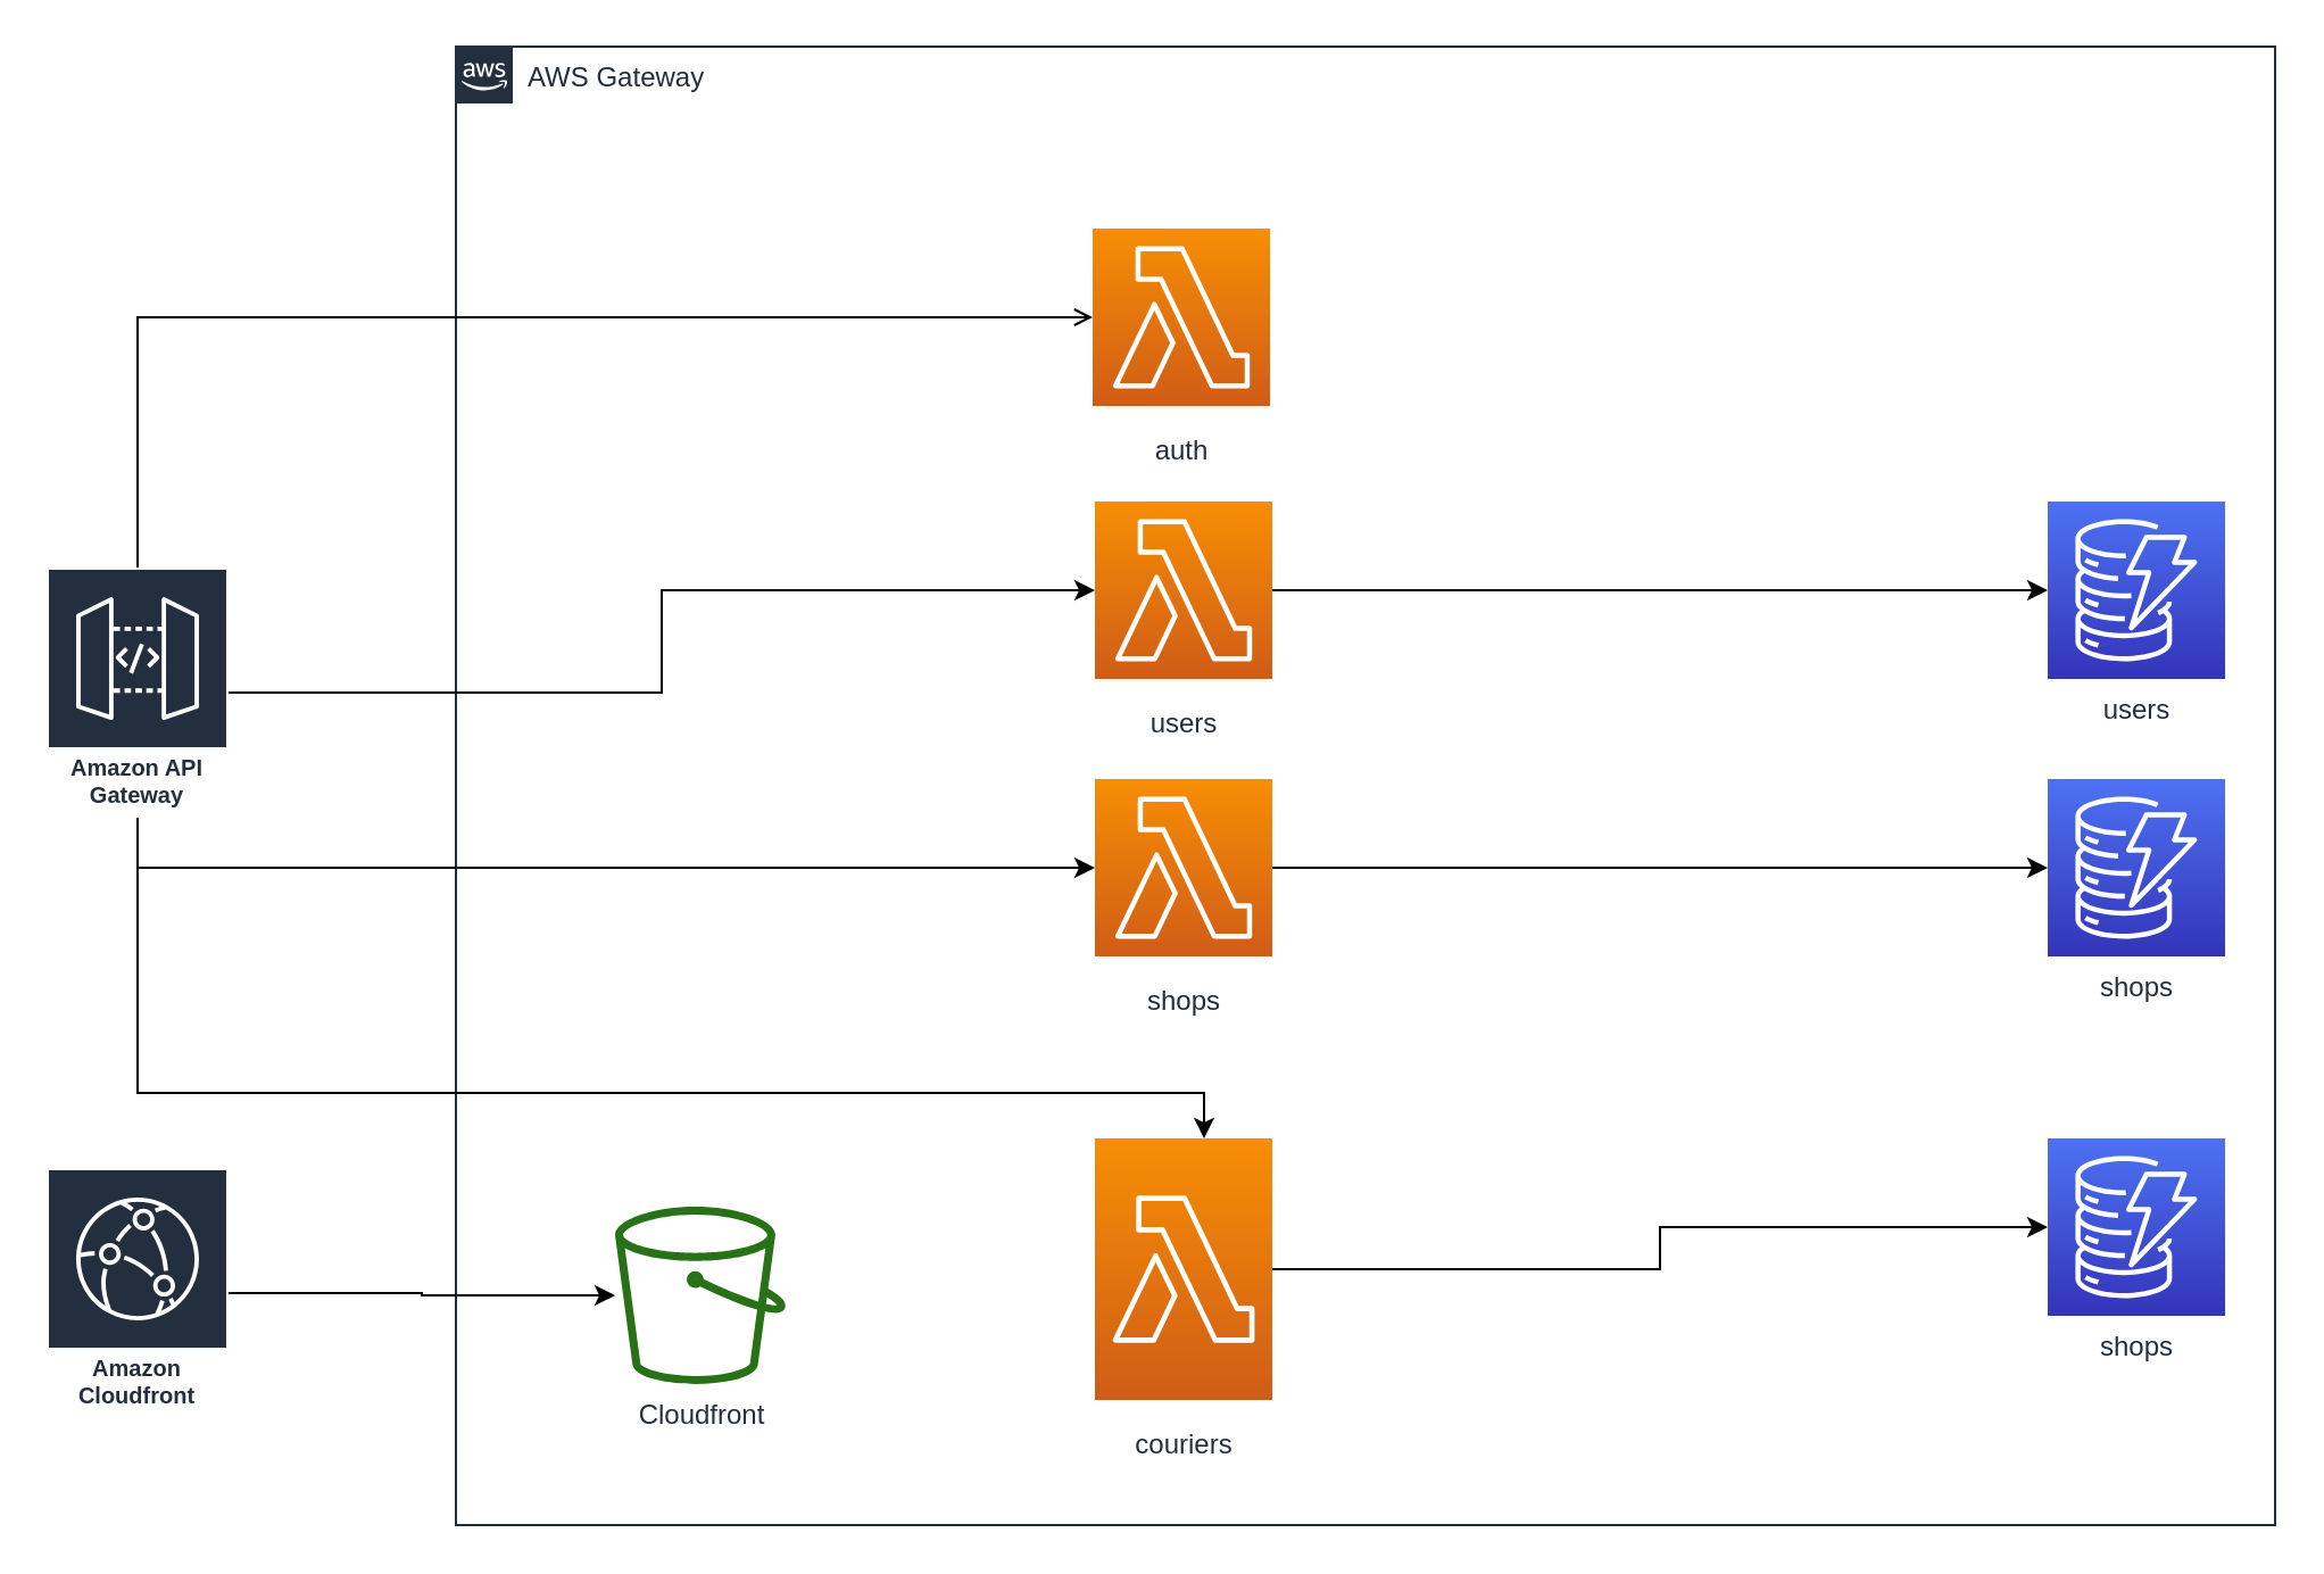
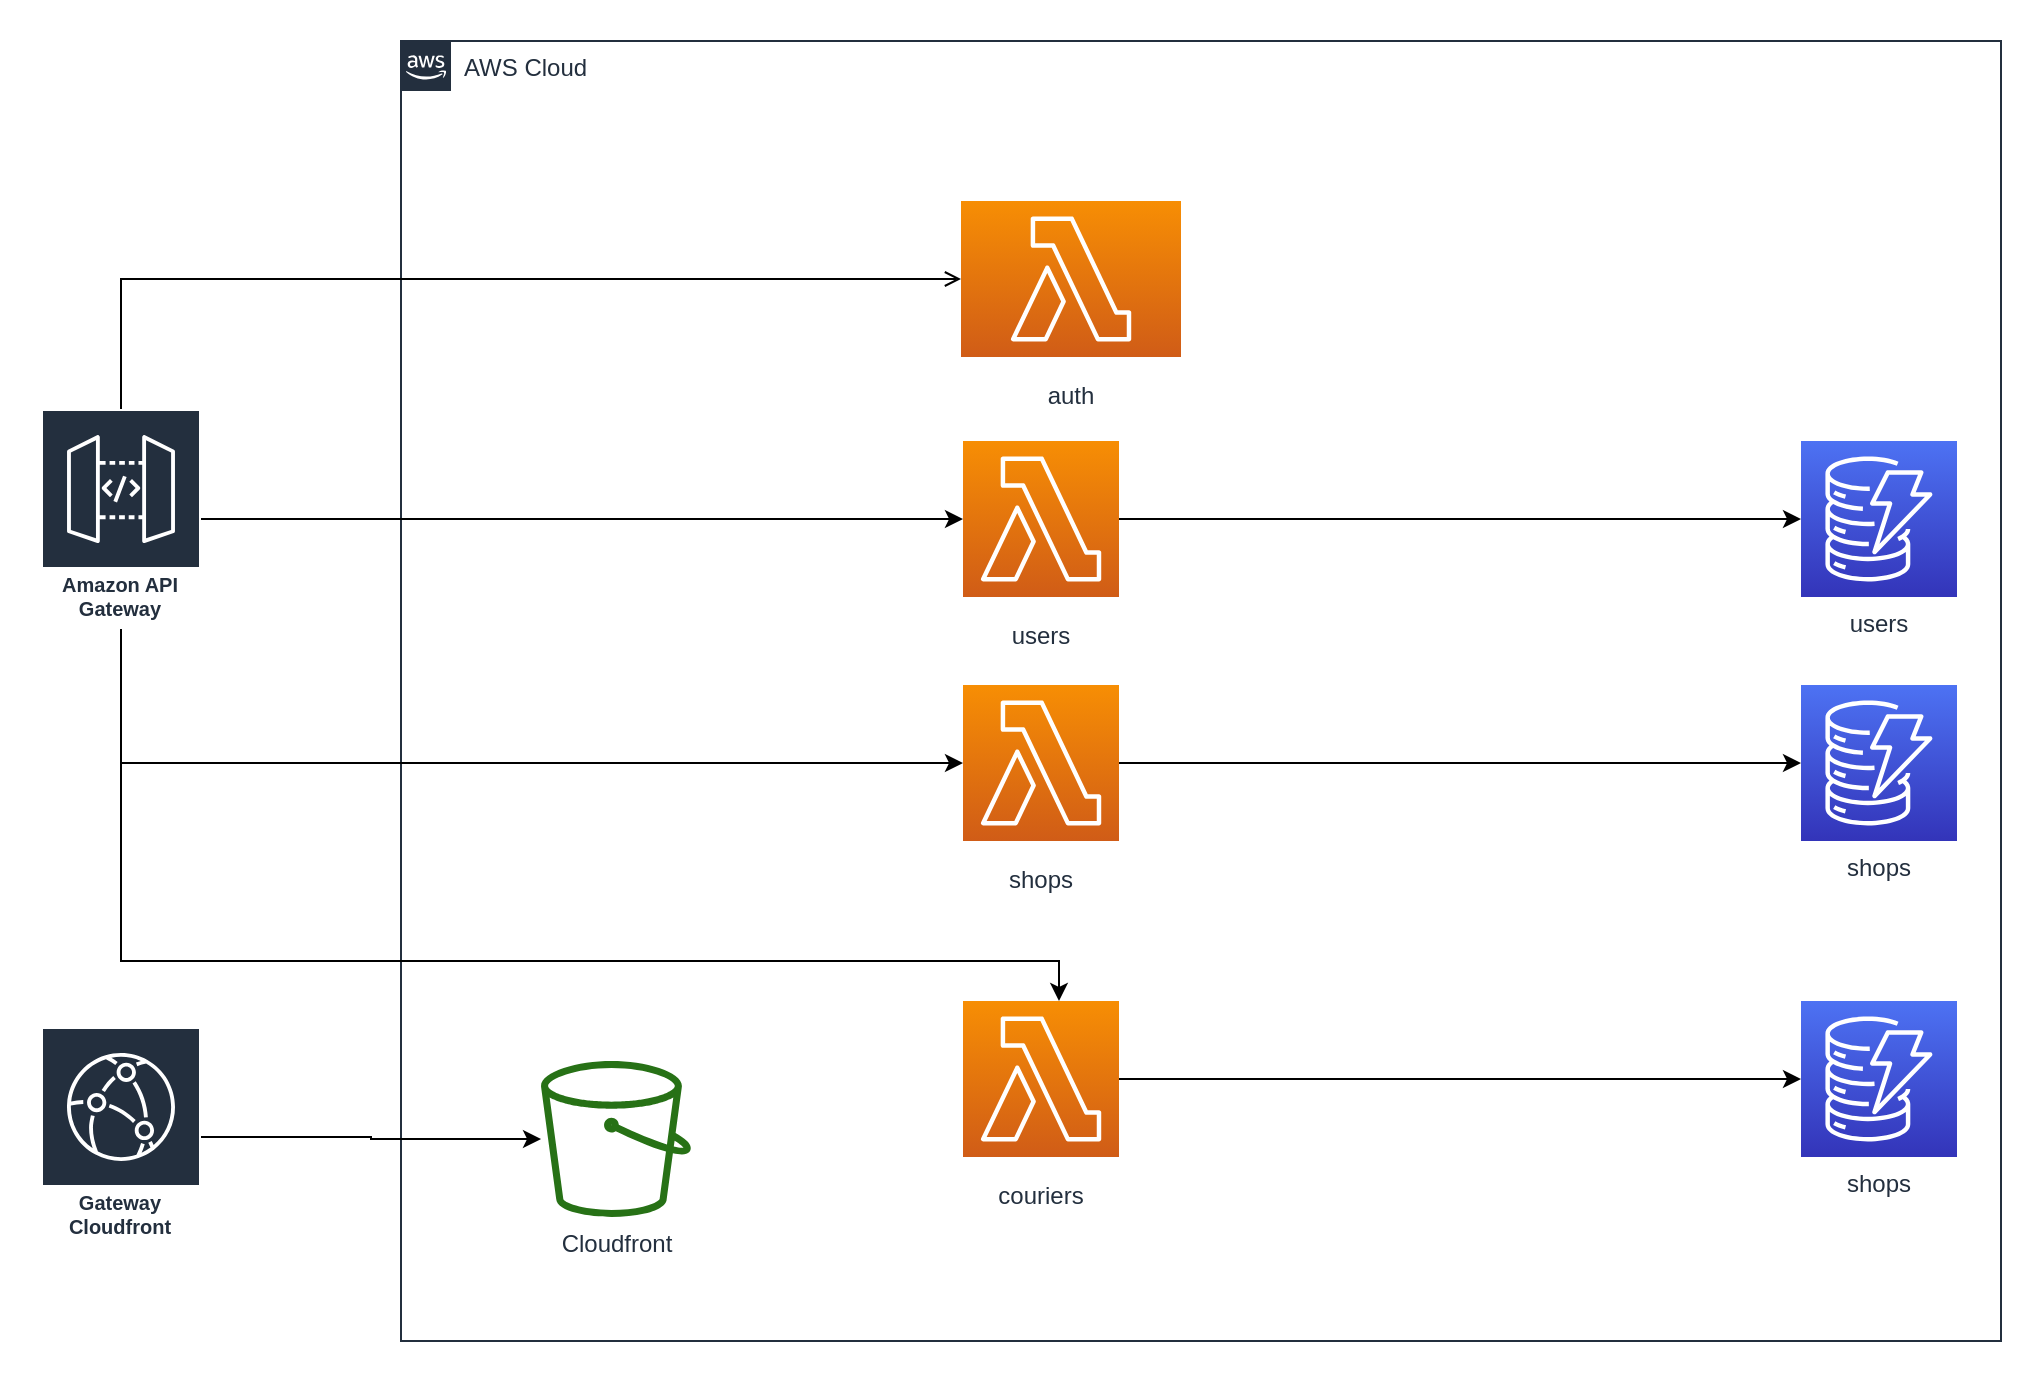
  <mxCell id="0" />
  <mxCell id="1" parent="0" />
- <mxCell id="2" value="AWS Gateway" style="points=[[0,0],[0.25,0],[0.5,0],[0.75,0],[1,0],[1,0.25],[1,0.5],[1,0.75],[1,1],[0.75,1],[0.5,1],[0.25,1],[0,1],[0,0.75],[0,0.5],[0,0.25]];outlineConnect=0;gradientColor=none;html=1;whiteSpace=wrap;fontSize=12;fontStyle=0;shape=mxgraph.aws4.group;grIcon=mxgraph.aws4.group_aws_cloud_alt;strokeColor=#232F3E;fillColor=none;verticalAlign=top;align=left;spacingLeft=30;fontColor=#232F3E;dashed=0;labelBackgroundColor=#ffffff;" parent="1" vertex="1"><mxGeometry x="200" y="20" width="800" height="650" as="geometry" /></mxCell>
+ <mxCell id="2" value="AWS Cloud" style="points=[[0,0],[0.25,0],[0.5,0],[0.75,0],[1,0],[1,0.25],[1,0.5],[1,0.75],[1,1],[0.75,1],[0.5,1],[0.25,1],[0,1],[0,0.75],[0,0.5],[0,0.25]];outlineConnect=0;gradientColor=none;html=1;whiteSpace=wrap;fontSize=12;fontStyle=0;shape=mxgraph.aws4.group;grIcon=mxgraph.aws4.group_aws_cloud_alt;strokeColor=#232F3E;fillColor=none;verticalAlign=top;align=left;spacingLeft=30;fontColor=#232F3E;dashed=0;labelBackgroundColor=#ffffff;" parent="1" vertex="1"><mxGeometry x="200" y="20" width="800" height="650" as="geometry" /></mxCell>
  <mxCell id="3" style="edgeStyle=orthogonalEdgeStyle;rounded=0;orthogonalLoop=1;jettySize=auto;html=1;" edge="1" parent="1" source="4" target="5"><mxGeometry relative="1" as="geometry"><mxPoint x="880" y="470.03" as="targetPoint" /></mxGeometry></mxCell>
  <mxCell id="4" value="&lt;div&gt;users&lt;/div&gt;" style="outlineConnect=0;fontColor=#232F3E;gradientColor=#F78E04;gradientDirection=north;fillColor=#D05C17;strokeColor=#ffffff;dashed=0;verticalLabelPosition=bottom;verticalAlign=top;align=center;html=1;fontSize=12;fontStyle=0;aspect=fixed;shape=mxgraph.aws4.resourceIcon;resIcon=mxgraph.aws4.lambda;labelBackgroundColor=#ffffff;spacingTop=6;" parent="1" vertex="1"><mxGeometry x="481" y="220" width="78" height="78" as="geometry" /></mxCell>
  <mxCell id="5" value="users" style="outlineConnect=0;fontColor=#232F3E;gradientColor=#4D72F3;gradientDirection=north;fillColor=#3334B9;strokeColor=#ffffff;dashed=0;verticalLabelPosition=bottom;verticalAlign=top;align=center;html=1;fontSize=12;fontStyle=0;aspect=fixed;shape=mxgraph.aws4.resourceIcon;resIcon=mxgraph.aws4.dynamodb;labelBackgroundColor=#ffffff;" parent="1" vertex="1"><mxGeometry x="900" y="220" width="78" height="78" as="geometry" /></mxCell>
  <mxCell id="6" value="Cloudfront" style="outlineConnect=0;fontColor=#232F3E;gradientColor=none;fillColor=#277116;strokeColor=none;dashed=0;verticalLabelPosition=bottom;verticalAlign=top;align=center;html=1;fontSize=12;fontStyle=0;aspect=fixed;pointerEvents=1;shape=mxgraph.aws4.bucket;labelBackgroundColor=#ffffff;" parent="1" vertex="1"><mxGeometry x="270" y="530" width="75" height="78" as="geometry" /></mxCell>
  <mxCell id="7" style="edgeStyle=orthogonalEdgeStyle;rounded=0;orthogonalLoop=1;jettySize=auto;html=1;" edge="1" parent="1" source="11" target="15"><mxGeometry relative="1" as="geometry"><Array as="points"><mxPoint x="60" y="381" /></Array></mxGeometry></mxCell>
  <mxCell id="8" style="edgeStyle=orthogonalEdgeStyle;rounded=0;orthogonalLoop=1;jettySize=auto;html=1;" edge="1" parent="1" source="11" target="17"><mxGeometry relative="1" as="geometry"><Array as="points"><mxPoint x="60" y="480" /><mxPoint x="529" y="480" /></Array></mxGeometry></mxCell>
  <mxCell id="9" style="edgeStyle=orthogonalEdgeStyle;rounded=0;orthogonalLoop=1;jettySize=auto;html=1;" edge="1" parent="1" source="11" target="4"><mxGeometry relative="1" as="geometry" /></mxCell>
  <mxCell id="10" style="edgeStyle=orthogonalEdgeStyle;rounded=0;orthogonalLoop=1;jettySize=auto;html=1;endArrow=open;" edge="1" parent="1" source="11" target="20"><mxGeometry relative="1" as="geometry"><Array as="points"><mxPoint x="60" y="139" /></Array></mxGeometry></mxCell>
- <mxCell id="11" value="Amazon API Gateway" style="outlineConnect=0;fontColor=#232F3E;gradientColor=none;strokeColor=#ffffff;fillColor=#232F3E;dashed=0;verticalLabelPosition=middle;verticalAlign=bottom;align=center;html=1;whiteSpace=wrap;fontSize=10;fontStyle=1;spacing=3;shape=mxgraph.aws4.productIcon;prIcon=mxgraph.aws4.api_gateway;" vertex="1" parent="1"><mxGeometry x="20" y="249" width="80" height="110" as="geometry" /></mxCell>
+ <mxCell id="11" value="Amazon API Gateway" style="outlineConnect=0;fontColor=#232F3E;gradientColor=none;strokeColor=#ffffff;fillColor=#232F3E;dashed=0;verticalLabelPosition=middle;verticalAlign=bottom;align=center;html=1;whiteSpace=wrap;fontSize=10;fontStyle=1;spacing=3;shape=mxgraph.aws4.productIcon;prIcon=mxgraph.aws4.api_gateway;" vertex="1" parent="1"><mxGeometry x="20" y="204" width="80" height="110" as="geometry" /></mxCell>
  <mxCell id="12" style="edgeStyle=orthogonalEdgeStyle;rounded=0;orthogonalLoop=1;jettySize=auto;html=1;" edge="1" parent="1" source="13" target="6"><mxGeometry relative="1" as="geometry" /></mxCell>
- <mxCell id="13" value="Amazon Cloudfront" style="outlineConnect=0;fontColor=#232F3E;gradientColor=none;strokeColor=#ffffff;fillColor=#232F3E;dashed=0;verticalLabelPosition=middle;verticalAlign=bottom;align=center;html=1;whiteSpace=wrap;fontSize=10;fontStyle=1;spacing=3;shape=mxgraph.aws4.productIcon;prIcon=mxgraph.aws4.cloudfront;" vertex="1" parent="1"><mxGeometry x="20" y="513" width="80" height="110" as="geometry" /></mxCell>
+ <mxCell id="13" value="Gateway Cloudfront" style="outlineConnect=0;fontColor=#232F3E;gradientColor=none;strokeColor=#ffffff;fillColor=#232F3E;dashed=0;verticalLabelPosition=middle;verticalAlign=bottom;align=center;html=1;whiteSpace=wrap;fontSize=10;fontStyle=1;spacing=3;shape=mxgraph.aws4.productIcon;prIcon=mxgraph.aws4.cloudfront;" vertex="1" parent="1"><mxGeometry x="20" y="513" width="80" height="110" as="geometry" /></mxCell>
  <mxCell id="14" style="edgeStyle=orthogonalEdgeStyle;rounded=0;orthogonalLoop=1;jettySize=auto;html=1;" edge="1" parent="1" source="15" target="18"><mxGeometry relative="1" as="geometry"><mxPoint x="840" y="540" as="targetPoint" /><Array as="points"><mxPoint x="760" y="381" /><mxPoint x="760" y="381" /></Array></mxGeometry></mxCell>
  <mxCell id="15" value="shops" style="outlineConnect=0;fontColor=#232F3E;gradientColor=#F78E04;gradientDirection=north;fillColor=#D05C17;strokeColor=#ffffff;dashed=0;verticalLabelPosition=bottom;verticalAlign=top;align=center;html=1;fontSize=12;fontStyle=0;aspect=fixed;shape=mxgraph.aws4.resourceIcon;resIcon=mxgraph.aws4.lambda;labelBackgroundColor=#ffffff;spacingTop=6;" vertex="1" parent="1"><mxGeometry x="481" y="342" width="78" height="78" as="geometry" /></mxCell>
  <mxCell id="16" style="edgeStyle=orthogonalEdgeStyle;rounded=0;orthogonalLoop=1;jettySize=auto;html=1;" edge="1" parent="1" source="17" target="19"><mxGeometry relative="1" as="geometry" /></mxCell>
- <mxCell id="17" value="couriers" style="outlineConnect=0;fontColor=#232F3E;gradientColor=#F78E04;gradientDirection=north;fillColor=#D05C17;strokeColor=#ffffff;dashed=0;verticalLabelPosition=bottom;verticalAlign=top;align=center;html=1;fontSize=12;fontStyle=0;aspect=fixed;shape=mxgraph.aws4.resourceIcon;resIcon=mxgraph.aws4.lambda;labelBackgroundColor=#ffffff;spacingTop=6;" vertex="1" parent="1"><mxGeometry x="481" y="500" width="78" height="115" as="geometry" /></mxCell>
+ <mxCell id="17" value="couriers" style="outlineConnect=0;fontColor=#232F3E;gradientColor=#F78E04;gradientDirection=north;fillColor=#D05C17;strokeColor=#ffffff;dashed=0;verticalLabelPosition=bottom;verticalAlign=top;align=center;html=1;fontSize=12;fontStyle=0;aspect=fixed;shape=mxgraph.aws4.resourceIcon;resIcon=mxgraph.aws4.lambda;labelBackgroundColor=#ffffff;spacingTop=6;" vertex="1" parent="1"><mxGeometry x="481" y="500" width="78" height="78" as="geometry" /></mxCell>
  <mxCell id="18" value="shops" style="outlineConnect=0;fontColor=#232F3E;gradientColor=#4D72F3;gradientDirection=north;fillColor=#3334B9;strokeColor=#ffffff;dashed=0;verticalLabelPosition=bottom;verticalAlign=top;align=center;html=1;fontSize=12;fontStyle=0;aspect=fixed;shape=mxgraph.aws4.resourceIcon;resIcon=mxgraph.aws4.dynamodb;labelBackgroundColor=#ffffff;" vertex="1" parent="1"><mxGeometry x="900" y="342" width="78" height="78" as="geometry" /></mxCell>
  <mxCell id="19" value="shops" style="outlineConnect=0;fontColor=#232F3E;gradientColor=#4D72F3;gradientDirection=north;fillColor=#3334B9;strokeColor=#ffffff;dashed=0;verticalLabelPosition=bottom;verticalAlign=top;align=center;html=1;fontSize=12;fontStyle=0;aspect=fixed;shape=mxgraph.aws4.resourceIcon;resIcon=mxgraph.aws4.dynamodb;labelBackgroundColor=#ffffff;" vertex="1" parent="1"><mxGeometry x="900" y="500" width="78" height="78" as="geometry" /></mxCell>
- <mxCell id="20" value="auth" style="outlineConnect=0;fontColor=#232F3E;gradientColor=#F78E04;gradientDirection=north;fillColor=#D05C17;strokeColor=#ffffff;dashed=0;verticalLabelPosition=bottom;verticalAlign=top;align=center;html=1;fontSize=12;fontStyle=0;aspect=fixed;shape=mxgraph.aws4.resourceIcon;resIcon=mxgraph.aws4.lambda;labelBackgroundColor=#ffffff;spacingTop=6;" vertex="1" parent="1"><mxGeometry x="480" y="100" width="78" height="78" as="geometry" /></mxCell>
+ <mxCell id="20" value="auth" style="outlineConnect=0;fontColor=#232F3E;gradientColor=#F78E04;gradientDirection=north;fillColor=#D05C17;strokeColor=#ffffff;dashed=0;verticalLabelPosition=bottom;verticalAlign=top;align=center;html=1;fontSize=12;fontStyle=0;aspect=fixed;shape=mxgraph.aws4.resourceIcon;resIcon=mxgraph.aws4.lambda;labelBackgroundColor=#ffffff;spacingTop=6;" vertex="1" parent="1"><mxGeometry x="480" y="100" width="110" height="78" as="geometry" /></mxCell>
